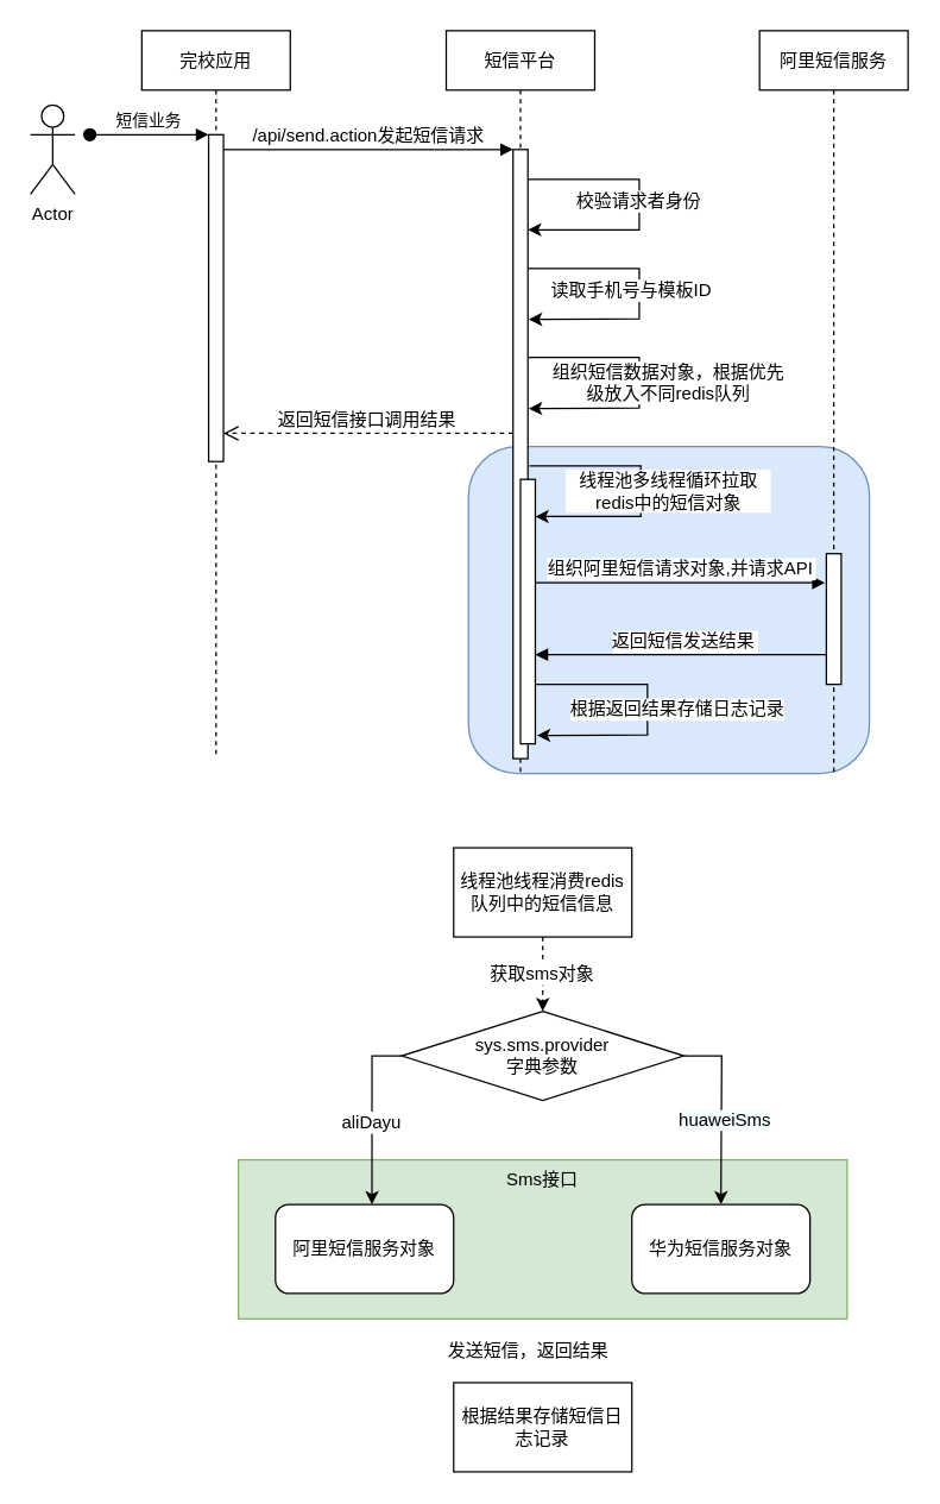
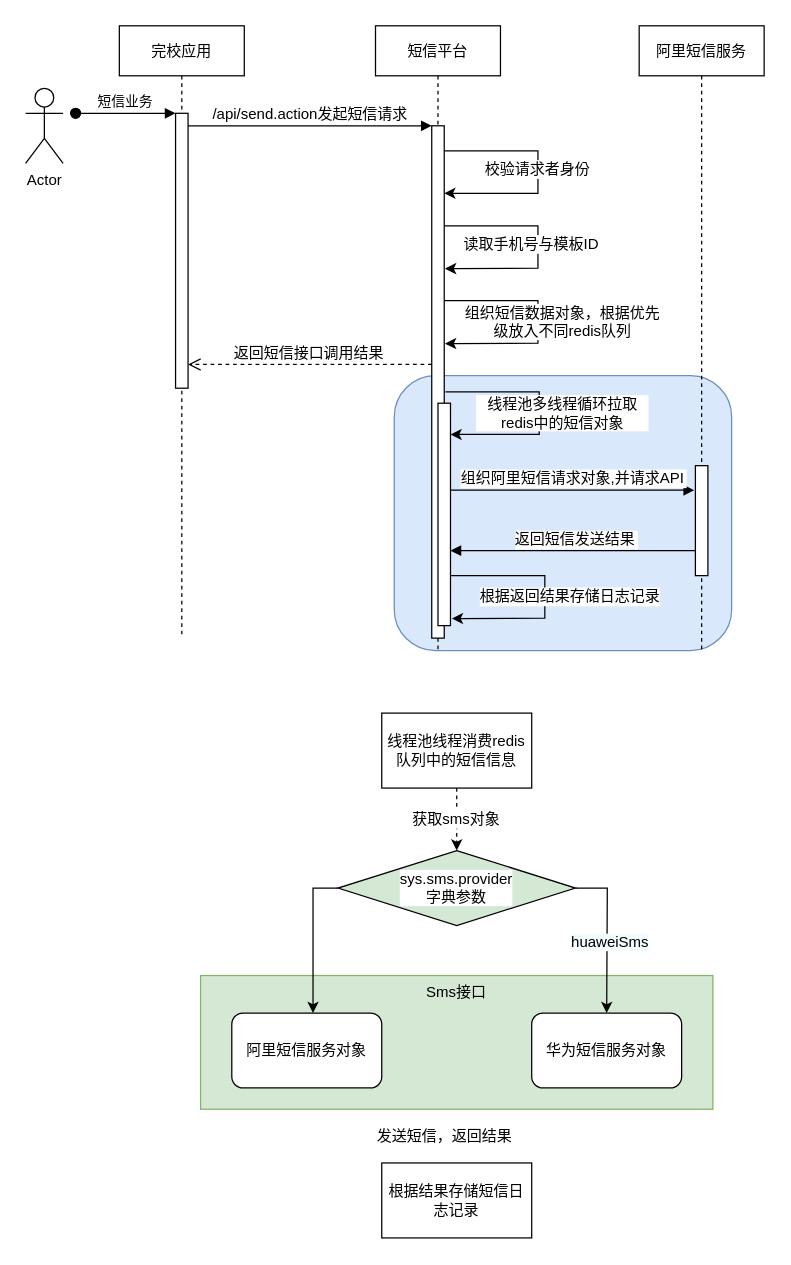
  <mxCell id="0" />
  <mxCell id="1" parent="0" />
  <mxCell id="2" value="Sms接口" style="rounded=0;whiteSpace=wrap;html=1;labelBackgroundColor=none;fontSize=12;fillColor=#d5e8d4;strokeColor=#82b366;verticalAlign=top;" vertex="1" parent="1"><mxGeometry x="160" y="780" width="410" height="107" as="geometry" /></mxCell>
  <mxCell id="3" value="" style="rounded=1;whiteSpace=wrap;html=1;labelBackgroundColor=default;fontSize=12;fillColor=#dae8fc;strokeColor=#6c8ebf;" vertex="1" parent="1"><mxGeometry x="315" y="300" width="270" height="220" as="geometry" /></mxCell>
  <mxCell id="4" value="完校应用" style="shape=umlLifeline;perimeter=lifelinePerimeter;container=1;collapsible=0;recursiveResize=0;rounded=0;shadow=0;strokeWidth=1;" parent="1" vertex="1"><mxGeometry x="95" y="20" width="100" height="490" as="geometry" /></mxCell>
  <mxCell id="5" value="" style="points=[];perimeter=orthogonalPerimeter;rounded=0;shadow=0;strokeWidth=1;" parent="4" vertex="1"><mxGeometry x="45" y="70" width="10" height="220" as="geometry" /></mxCell>
  <mxCell id="6" value="短信业务" style="verticalAlign=bottom;startArrow=oval;endArrow=block;startSize=8;shadow=0;strokeWidth=1;" parent="4" target="5" edge="1"><mxGeometry relative="1" as="geometry"><mxPoint x="-35" y="70" as="sourcePoint" /></mxGeometry></mxCell>
  <mxCell id="7" value="短信平台" style="shape=umlLifeline;perimeter=lifelinePerimeter;container=1;collapsible=0;recursiveResize=0;rounded=0;shadow=0;strokeWidth=1;" parent="1" vertex="1"><mxGeometry x="300" y="20" width="100" height="500" as="geometry" /></mxCell>
  <mxCell id="8" value="" style="points=[];perimeter=orthogonalPerimeter;rounded=0;shadow=0;strokeWidth=1;" parent="7" vertex="1"><mxGeometry x="45" y="80" width="10" height="410" as="geometry" /></mxCell>
  <mxCell id="9" value="" style="endArrow=classic;html=1;rounded=0;" edge="1" parent="7"><mxGeometry width="50" height="50" relative="1" as="geometry"><mxPoint x="55" y="100" as="sourcePoint" /><mxPoint x="55" y="134" as="targetPoint" /><Array as="points"><mxPoint x="130" y="100" /><mxPoint x="130" y="134" /></Array></mxGeometry></mxCell>
  <mxCell id="10" value="" style="endArrow=classic;html=1;rounded=0;entryX=1.063;entryY=0.143;entryDx=0;entryDy=0;entryPerimeter=0;" edge="1" parent="7"><mxGeometry width="50" height="50" relative="1" as="geometry"><mxPoint x="55" y="160" as="sourcePoint" /><mxPoint x="55.63" y="194.34" as="targetPoint" /><Array as="points"><mxPoint x="130" y="160" /><mxPoint x="130" y="194" /></Array></mxGeometry></mxCell>
  <mxCell id="11" value="" style="points=[];perimeter=orthogonalPerimeter;rounded=0;shadow=0;strokeWidth=1;" vertex="1" parent="7"><mxGeometry x="50" y="302" width="10" height="178" as="geometry" /></mxCell>
  <mxCell id="12" value="组织阿里短信请求对象,并请求API" style="verticalAlign=bottom;endArrow=block;entryX=0;entryY=0;shadow=0;strokeWidth=1;fontSize=12;" edge="1" parent="7"><mxGeometry relative="1" as="geometry"><mxPoint x="60.0" y="371.66" as="sourcePoint" /><mxPoint x="255" y="371.66" as="targetPoint" /></mxGeometry></mxCell>
  <mxCell id="13" value="返回短信接口调用结果" style="verticalAlign=bottom;endArrow=open;dashed=1;endSize=8;exitX=0;exitY=0.95;shadow=0;strokeWidth=1;fontSize=12;" parent="1" edge="1"><mxGeometry relative="1" as="geometry"><mxPoint x="150" y="291" as="targetPoint" /><mxPoint x="345" y="291" as="sourcePoint" /></mxGeometry></mxCell>
  <mxCell id="14" value="/api/send.action发起短信请求" style="verticalAlign=bottom;endArrow=block;entryX=0;entryY=0;shadow=0;strokeWidth=1;fontSize=12;" parent="1" source="5" target="8" edge="1"><mxGeometry relative="1" as="geometry"><mxPoint x="250" y="100" as="sourcePoint" /></mxGeometry></mxCell>
  <mxCell id="15" value="返回短信发送结果" style="verticalAlign=bottom;endArrow=block;entryX=1;entryY=0;shadow=0;strokeWidth=1;fontSize=12;" parent="1" edge="1"><mxGeometry relative="1" as="geometry"><mxPoint x="560" y="440" as="sourcePoint" /><mxPoint x="360" y="440" as="targetPoint" /></mxGeometry></mxCell>
  <mxCell id="16" value="阿里短信服务" style="shape=umlLifeline;perimeter=lifelinePerimeter;container=1;collapsible=0;recursiveResize=0;rounded=0;shadow=0;strokeWidth=1;" vertex="1" parent="1"><mxGeometry x="511" y="20" width="100" height="500" as="geometry" /></mxCell>
  <mxCell id="17" value="" style="points=[];perimeter=orthogonalPerimeter;rounded=0;shadow=0;strokeWidth=1;" vertex="1" parent="16"><mxGeometry x="45" y="352" width="10" height="88" as="geometry" /></mxCell>
  <mxCell id="18" value="Actor" style="shape=umlActor;verticalLabelPosition=bottom;verticalAlign=top;html=1;outlineConnect=0;" vertex="1" parent="1"><mxGeometry x="20" y="70" width="30" height="60" as="geometry" /></mxCell>
  <mxCell id="19" value="校验请求者身份" style="text;html=1;strokeColor=none;fillColor=none;align=center;verticalAlign=middle;whiteSpace=wrap;rounded=0;labelBackgroundColor=default;" vertex="1" parent="1"><mxGeometry x="380" y="120" width="100" height="30" as="geometry" /></mxCell>
  <mxCell id="20" value="读取手机号与模板ID" style="text;html=1;strokeColor=none;fillColor=none;align=center;verticalAlign=middle;whiteSpace=wrap;rounded=0;labelBackgroundColor=default;" vertex="1" parent="1"><mxGeometry x="370" y="180" width="110" height="30" as="geometry" /></mxCell>
  <mxCell id="21" value="" style="endArrow=classic;html=1;rounded=0;entryX=1.063;entryY=0.143;entryDx=0;entryDy=0;entryPerimeter=0;" edge="1" parent="1"><mxGeometry width="50" height="50" relative="1" as="geometry"><mxPoint x="355" y="240" as="sourcePoint" /><mxPoint x="355.63" y="274.34" as="targetPoint" /><Array as="points"><mxPoint x="430" y="240" /><mxPoint x="430" y="274" /></Array></mxGeometry></mxCell>
  <mxCell id="22" value="组织短信数据对象，根据优先级放入不同redis队列" style="text;html=1;strokeColor=none;fillColor=none;align=center;verticalAlign=middle;whiteSpace=wrap;rounded=0;labelBackgroundColor=default;" vertex="1" parent="1"><mxGeometry x="370" y="242" width="160" height="30" as="geometry" /></mxCell>
  <mxCell id="23" value="" style="endArrow=classic;html=1;rounded=0;" edge="1" parent="1"><mxGeometry width="50" height="50" relative="1" as="geometry"><mxPoint x="356" y="313" as="sourcePoint" /><mxPoint x="360" y="347" as="targetPoint" /><Array as="points"><mxPoint x="431" y="313" /><mxPoint x="431" y="347" /></Array></mxGeometry></mxCell>
  <mxCell id="24" value="线程池多线程循环拉取redis中的短信对象" style="text;html=1;strokeColor=none;fillColor=none;align=center;verticalAlign=middle;whiteSpace=wrap;rounded=0;labelBackgroundColor=default;" vertex="1" parent="1"><mxGeometry x="380" y="315" width="140" height="30" as="geometry" /></mxCell>
  <mxCell id="25" value="" style="endArrow=classic;html=1;rounded=0;entryX=1.063;entryY=0.143;entryDx=0;entryDy=0;entryPerimeter=0;" edge="1" parent="1"><mxGeometry width="50" height="50" relative="1" as="geometry"><mxPoint x="360.5" y="460" as="sourcePoint" /><mxPoint x="361.13" y="494.34" as="targetPoint" /><Array as="points"><mxPoint x="435.5" y="460" /><mxPoint x="435.5" y="494" /></Array></mxGeometry></mxCell>
  <mxCell id="26" value="根据返回结果存储日志记录" style="text;html=1;strokeColor=none;fillColor=none;align=center;verticalAlign=middle;whiteSpace=wrap;rounded=0;labelBackgroundColor=default;" vertex="1" parent="1"><mxGeometry x="375.5" y="462" width="160" height="30" as="geometry" /></mxCell>
  <mxCell id="27" style="edgeStyle=orthogonalEdgeStyle;rounded=0;orthogonalLoop=1;jettySize=auto;html=1;exitX=0;exitY=0.5;exitDx=0;exitDy=0;entryX=0.5;entryY=0;entryDx=0;entryDy=0;fontSize=12;" edge="1" parent="1" source="29"><mxGeometry relative="1" as="geometry"><mxPoint x="250" y="810" as="targetPoint" /></mxGeometry></mxCell>
  <mxCell id="28" style="edgeStyle=orthogonalEdgeStyle;rounded=0;orthogonalLoop=1;jettySize=auto;html=1;exitX=1;exitY=0.5;exitDx=0;exitDy=0;entryX=0.5;entryY=0;entryDx=0;entryDy=0;fontSize=12;" edge="1" parent="1" source="29"><mxGeometry relative="1" as="geometry"><mxPoint x="485" y="810" as="targetPoint" /></mxGeometry></mxCell>
- <mxCell id="29" value="&lt;span&gt;&#09;&lt;/span&gt;sys.sms.provider&lt;br&gt;字典参数" style="rhombus;whiteSpace=wrap;html=1;labelBackgroundColor=default;fontSize=12;" vertex="1" parent="1"><mxGeometry x="270" y="680" width="190" height="60" as="geometry" /></mxCell>
+ <mxCell id="29" value="&lt;span&gt;&#09;&lt;/span&gt;sys.sms.provider&lt;br&gt;字典参数" style="rhombus;whiteSpace=wrap;html=1;labelBackgroundColor=default;fontSize=12;fillColor=#d5e8d4;" vertex="1" parent="1"><mxGeometry x="270" y="680" width="190" height="60" as="geometry" /></mxCell>
  <mxCell id="30" value="阿里短信服务对象" style="rounded=1;whiteSpace=wrap;html=1;labelBackgroundColor=default;fontSize=12;" vertex="1" parent="1"><mxGeometry x="185" y="810" width="120" height="60" as="geometry" /></mxCell>
  <mxCell id="31" value="华为短信服务对象" style="rounded=1;whiteSpace=wrap;html=1;labelBackgroundColor=default;fontSize=12;" vertex="1" parent="1"><mxGeometry x="425" y="810" width="120" height="60" as="geometry" /></mxCell>
- <mxCell id="32" value="aliDayu" style="text;html=1;strokeColor=none;fillColor=none;align=center;verticalAlign=middle;whiteSpace=wrap;rounded=0;labelBackgroundColor=default;fontSize=12;" vertex="1" parent="1"><mxGeometry x="220" y="740" width="60" height="30" as="geometry" /></mxCell>
  <mxCell id="33" value="&lt;span style=&quot;font-family: &amp;#34;verdana&amp;#34; , &amp;#34;arial&amp;#34; ; text-align: center ; background-color: rgb(243 , 251 , 255)&quot;&gt;huaweiSms&lt;/span&gt;" style="text;whiteSpace=wrap;html=1;fontSize=12;" vertex="1" parent="1"><mxGeometry x="455" y="740" width="70" height="30" as="geometry" /></mxCell>
  <mxCell id="34" style="edgeStyle=orthogonalEdgeStyle;rounded=0;orthogonalLoop=1;jettySize=auto;html=1;exitX=0.5;exitY=1;exitDx=0;exitDy=0;entryX=0.5;entryY=0;entryDx=0;entryDy=0;fontSize=12;dashed=1;" edge="1" parent="1" source="35" target="29"><mxGeometry relative="1" as="geometry" /></mxCell>
  <mxCell id="35" value="线程池线程消费redis队列中的短信信息" style="rounded=0;whiteSpace=wrap;html=1;labelBackgroundColor=none;fontSize=12;" vertex="1" parent="1"><mxGeometry x="305" y="570" width="120" height="60" as="geometry" /></mxCell>
  <mxCell id="36" value="根据结果存储短信日志记录" style="rounded=0;whiteSpace=wrap;html=1;labelBackgroundColor=none;fontSize=12;" vertex="1" parent="1"><mxGeometry x="305" y="930" width="120" height="60" as="geometry" /></mxCell>
  <mxCell id="37" value="发送短信，返回结果" style="text;html=1;strokeColor=none;fillColor=none;align=center;verticalAlign=middle;whiteSpace=wrap;rounded=0;labelBackgroundColor=none;fontSize=12;" vertex="1" parent="1"><mxGeometry x="292.5" y="894" width="125" height="30" as="geometry" /></mxCell>
  <mxCell id="38" value="获取sms对象" style="text;html=1;strokeColor=none;fillColor=none;align=center;verticalAlign=middle;whiteSpace=wrap;rounded=0;labelBackgroundColor=default;fontSize=12;" vertex="1" parent="1"><mxGeometry x="320" y="640" width="90" height="30" as="geometry" /></mxCell>
